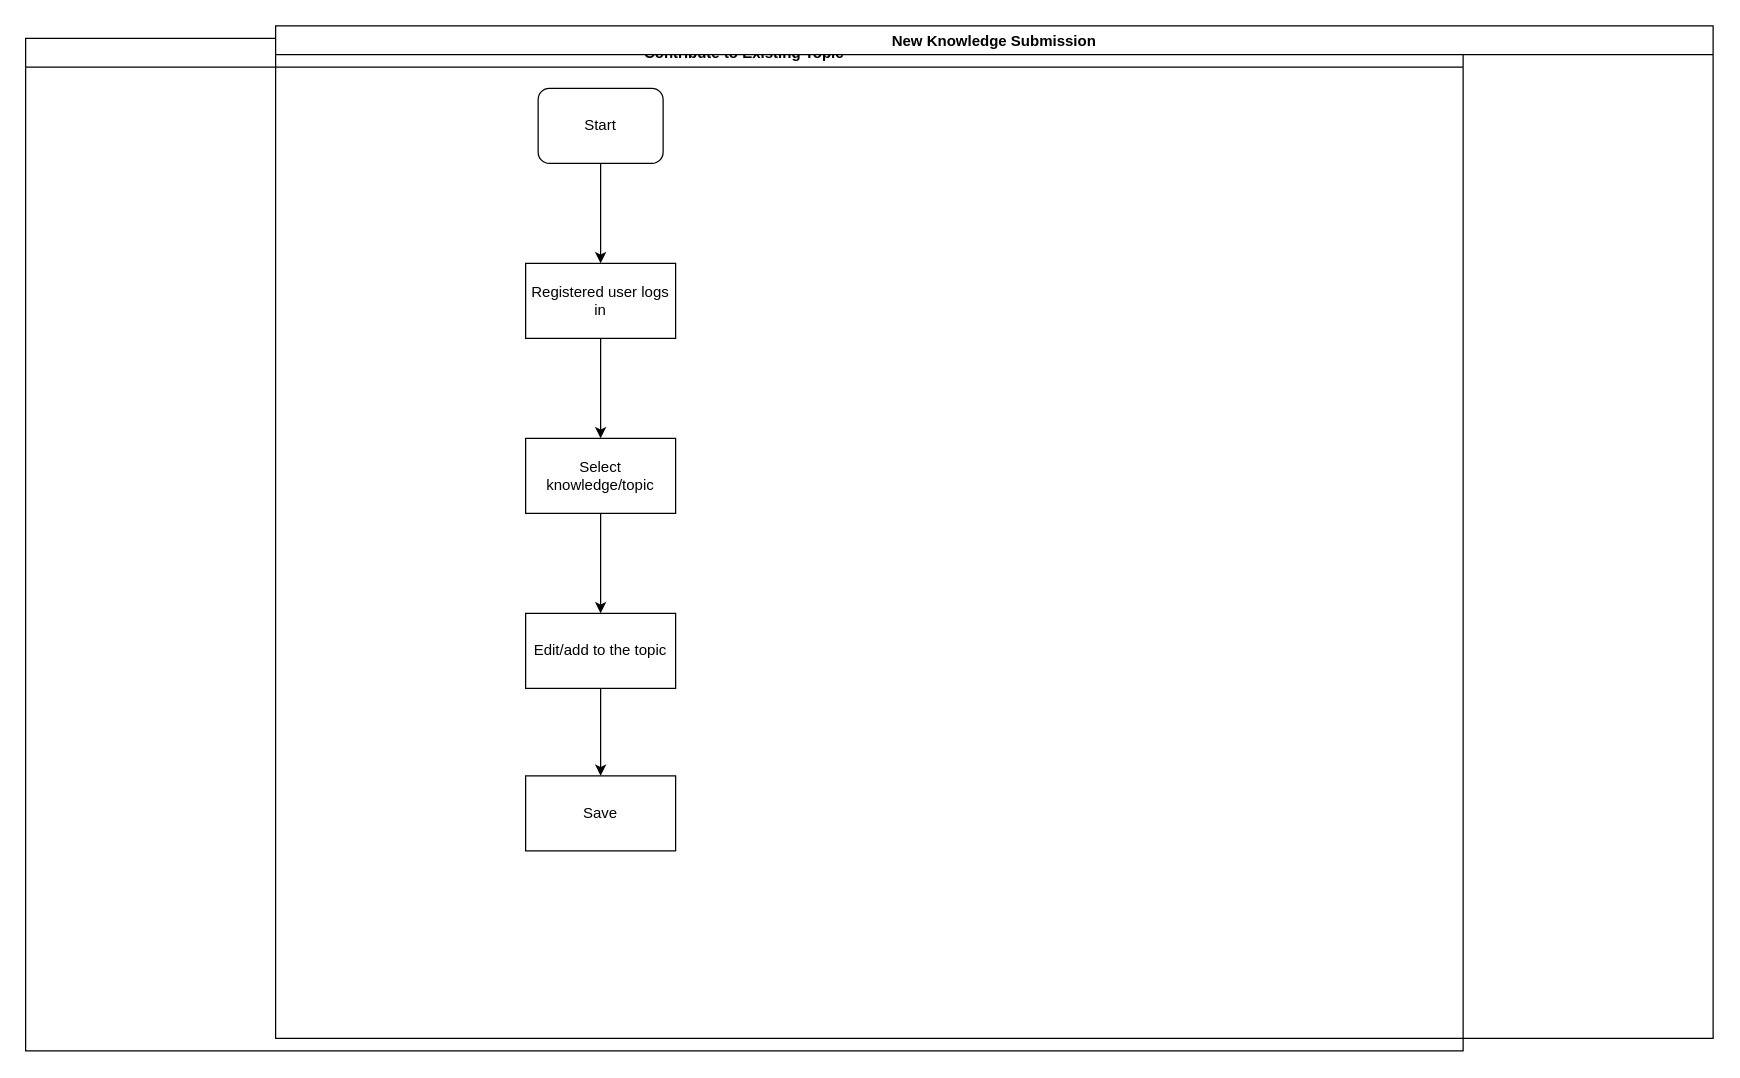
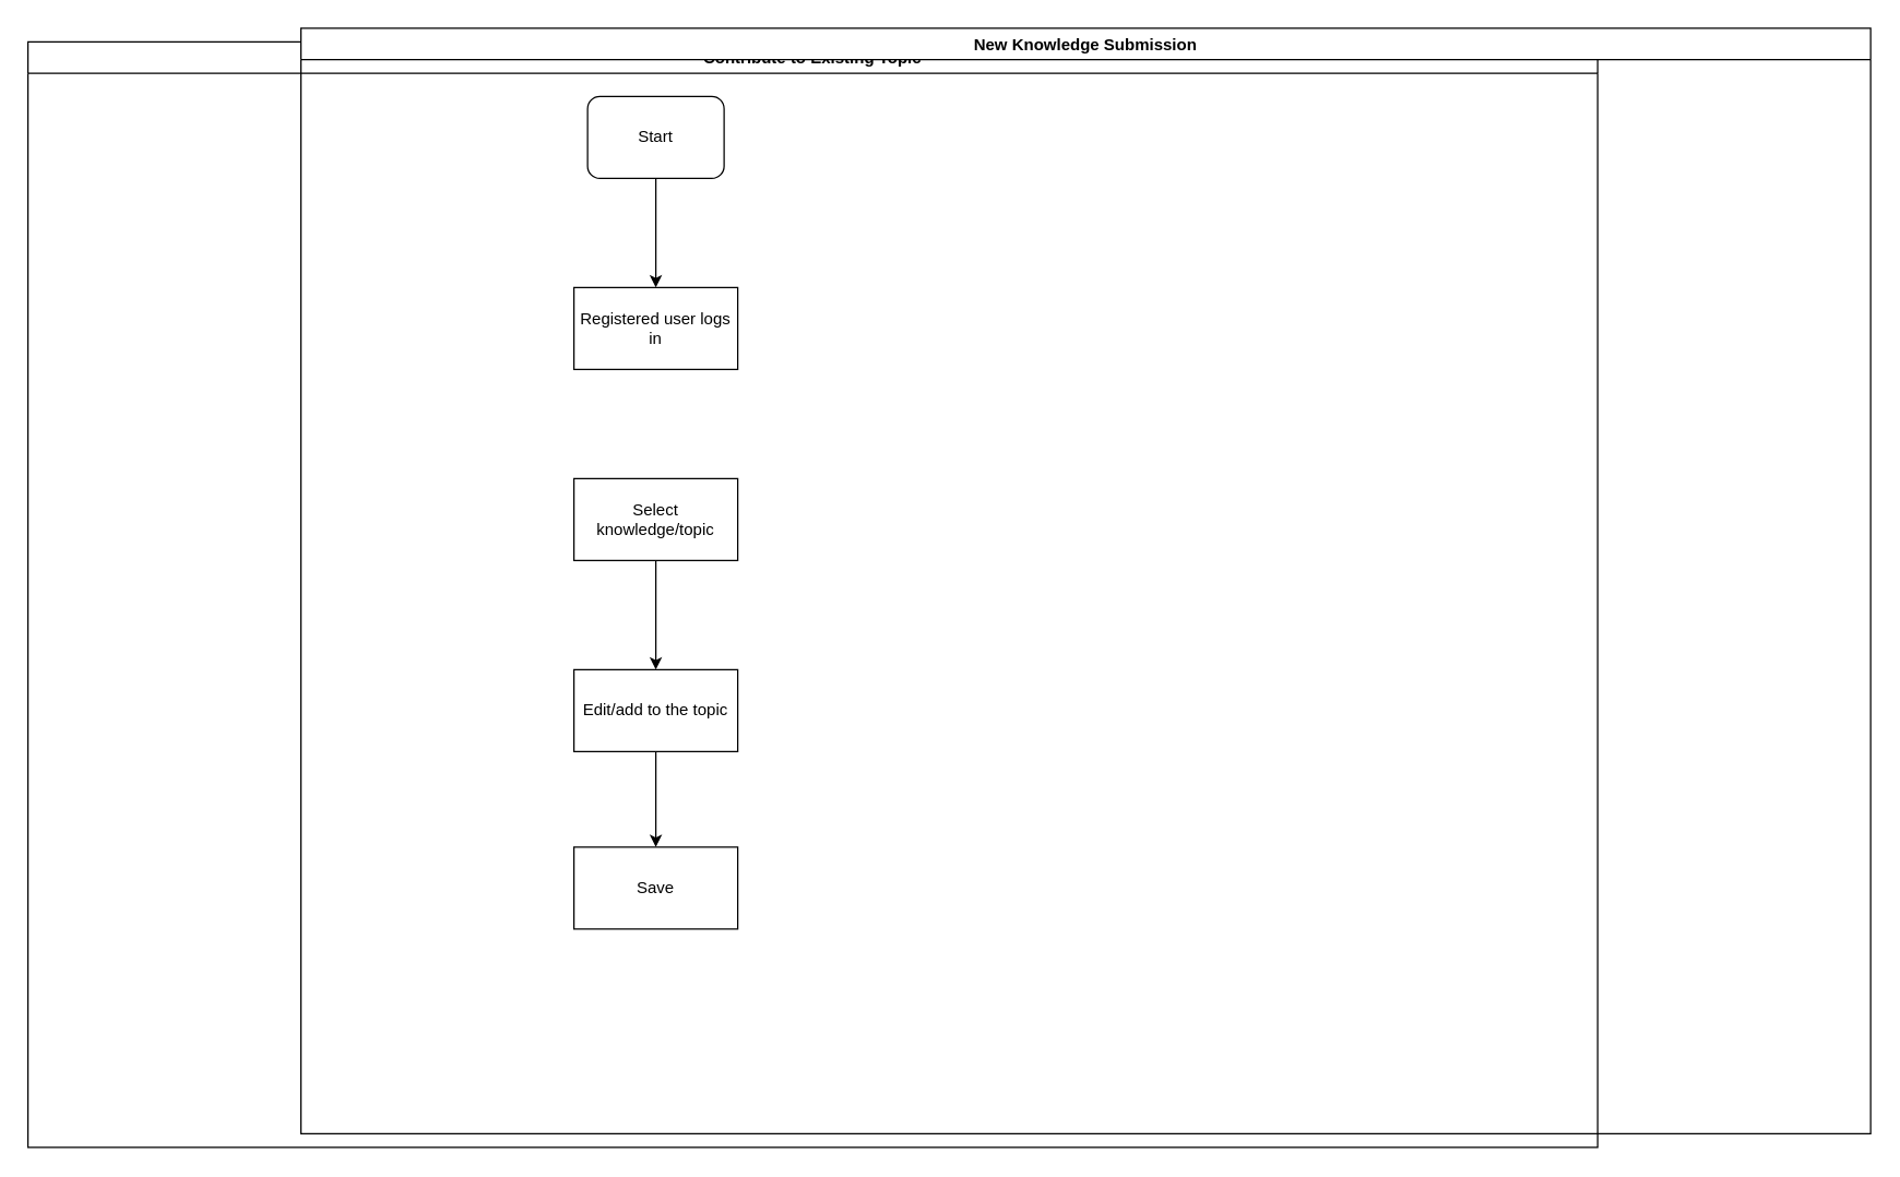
  <mxCell id="0" />
  <mxCell id="1" parent="0" />
  <mxCell id="2" value="Contribute to Existing Topic" style="swimlane;" vertex="1" parent="1"><mxGeometry x="20" y="30" width="1150" height="810" as="geometry" /></mxCell>
  <mxCell id="3" value="Edit/add to the topic" style="whiteSpace=wrap;html=1;rounded=0;" vertex="1" parent="2"><mxGeometry x="400" y="460" width="120" height="60" as="geometry" /></mxCell>
  <mxCell id="4" value="Save" style="whiteSpace=wrap;html=1;rounded=0;" vertex="1" parent="2"><mxGeometry x="400" y="590" width="120" height="60" as="geometry" /></mxCell>
  <mxCell id="5" value="" style="edgeStyle=orthogonalEdgeStyle;rounded=0;orthogonalLoop=1;jettySize=auto;html=1;entryX=0.5;entryY=0;entryDx=0;entryDy=0;" edge="1" parent="2" source="3" target="4"><mxGeometry relative="1" as="geometry"><mxPoint x="600" y="490" as="targetPoint" /></mxGeometry></mxCell>
  <mxCell id="6" value="Start" style="rounded=1;whiteSpace=wrap;html=1;" vertex="1" parent="2"><mxGeometry x="410" y="40" width="100" height="60" as="geometry" /></mxCell>
  <mxCell id="7" value="Registered user logs in" style="rounded=0;whiteSpace=wrap;html=1;" vertex="1" parent="2"><mxGeometry x="400" y="180" width="120" height="60" as="geometry" /></mxCell>
  <mxCell id="8" value="" style="edgeStyle=orthogonalEdgeStyle;rounded=0;orthogonalLoop=1;jettySize=auto;html=1;" edge="1" parent="2" source="6" target="7"><mxGeometry relative="1" as="geometry"><mxPoint x="460" y="180" as="targetPoint" /></mxGeometry></mxCell>
  <mxCell id="9" value="" style="edgeStyle=orthogonalEdgeStyle;rounded=0;orthogonalLoop=1;jettySize=auto;html=1;entryX=0.5;entryY=0;entryDx=0;entryDy=0;" edge="1" parent="2" source="10" target="3"><mxGeometry relative="1" as="geometry"><mxPoint x="600" y="490" as="targetPoint" /></mxGeometry></mxCell>
  <mxCell id="10" value="Select knowledge/topic" style="whiteSpace=wrap;html=1;rounded=0;" vertex="1" parent="2"><mxGeometry x="400" y="320" width="120" height="60" as="geometry" /></mxCell>
- <mxCell id="11" value="" style="edgeStyle=orthogonalEdgeStyle;rounded=0;orthogonalLoop=1;jettySize=auto;html=1;" edge="1" parent="2" source="7" target="10"><mxGeometry relative="1" as="geometry" /></mxCell>
  <mxCell id="12" value="New Knowledge Submission" style="swimlane;" vertex="1" parent="1"><mxGeometry x="220" y="20" width="1150" height="810" as="geometry" /></mxCell>
